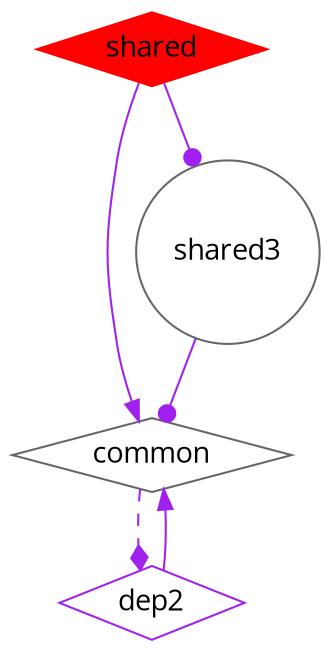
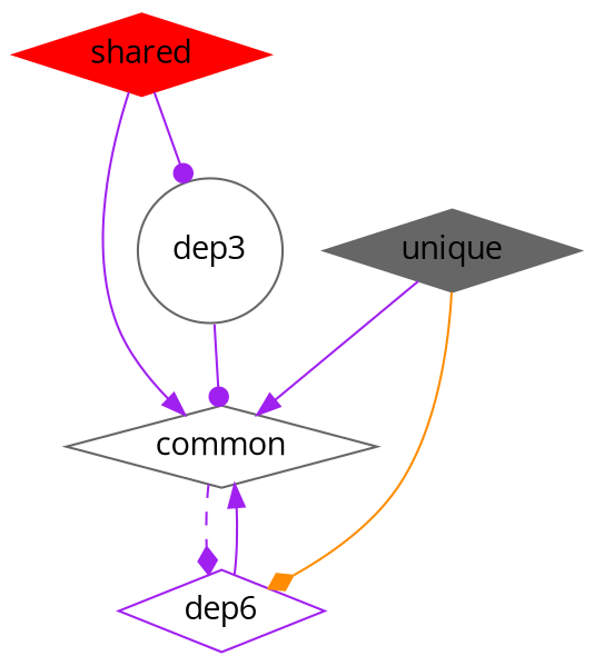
  digraph {
    fontname="Open Sans"
    node [color=gray40 fontname="Open Sans" shape=diamond]
    edge [arrowhead=normal color=purple fontname="Open Sans"]
    shared [color=red style=filled]
    common
-   dep3 [shape=circle label=shared3]
-   dep2 [color=purple]
+   dep3 [shape=circle]
+   unique [style=filled]
+   dep2 [color=purple label=dep6]
    subgraph sub_1 {
      shared
      common
      dep3
    }
    subgraph sub_2 {
      common
+     unique
      dep2
    }
    shared -> common
    shared -> dep3 [arrowhead=dot]
    common -> dep2 [arrowhead=diamond style=dashed]
    dep3 -> common [arrowhead=dot]
+   unique -> common
+   unique -> dep2 [arrowhead=diamond color=darkorange]
    dep2 -> common
  }
